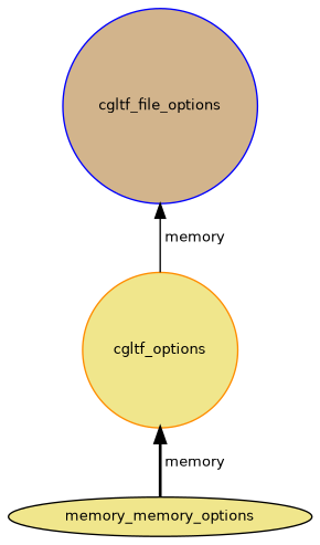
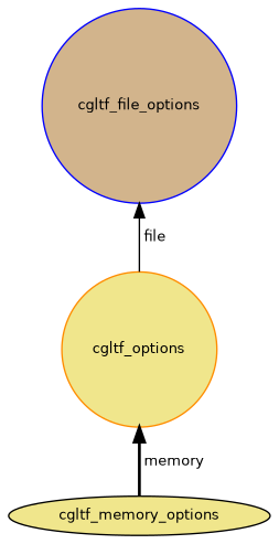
  digraph {
    node [fillcolor=khaki fontname=Helvetica fontsize=10 shape=circle style=filled]
    edge [color=black dir=back fontname=Helvetica fontsize=10 labelfontname=Helvetica labelfontsize=10]
    n1 [color=darkorange fontcolor=black height=0.2 label=cgltf_options width=0.4]
-   n2 [color=black height=0.2 label=memory_memory_options shape=ellipse width=0.4]
+   n2 [color=black height=0.2 label=cgltf_memory_options shape=ellipse width=0.4]
    n3 [color=blue fillcolor=tan height=0.2 label=cgltf_file_options width=0.4]
    n1 -> n2 [label=" memory" style=bold]
-   n3 -> n1 [label=" memory" style=solid]
+   n3 -> n1 [label=" file" style=solid]
  }
